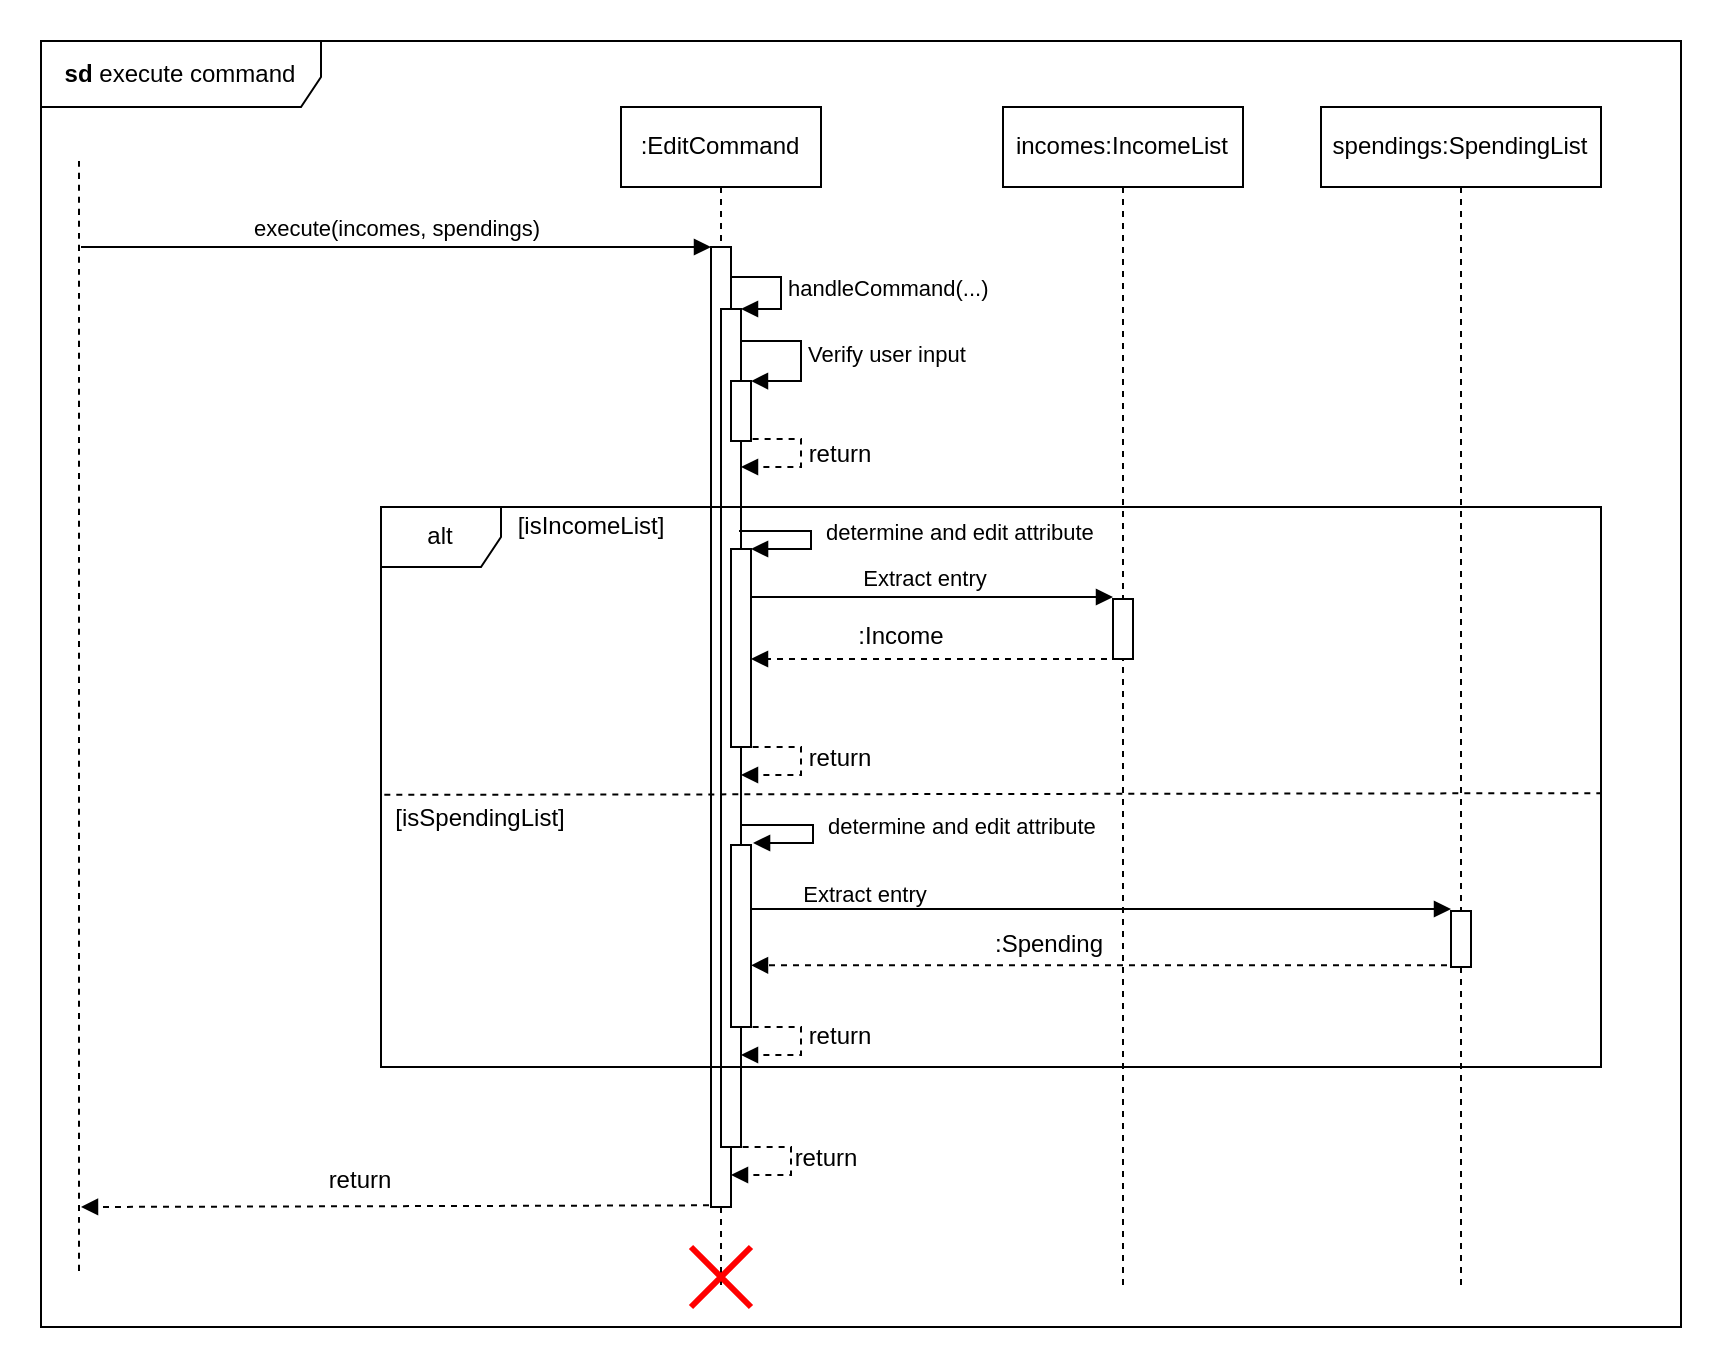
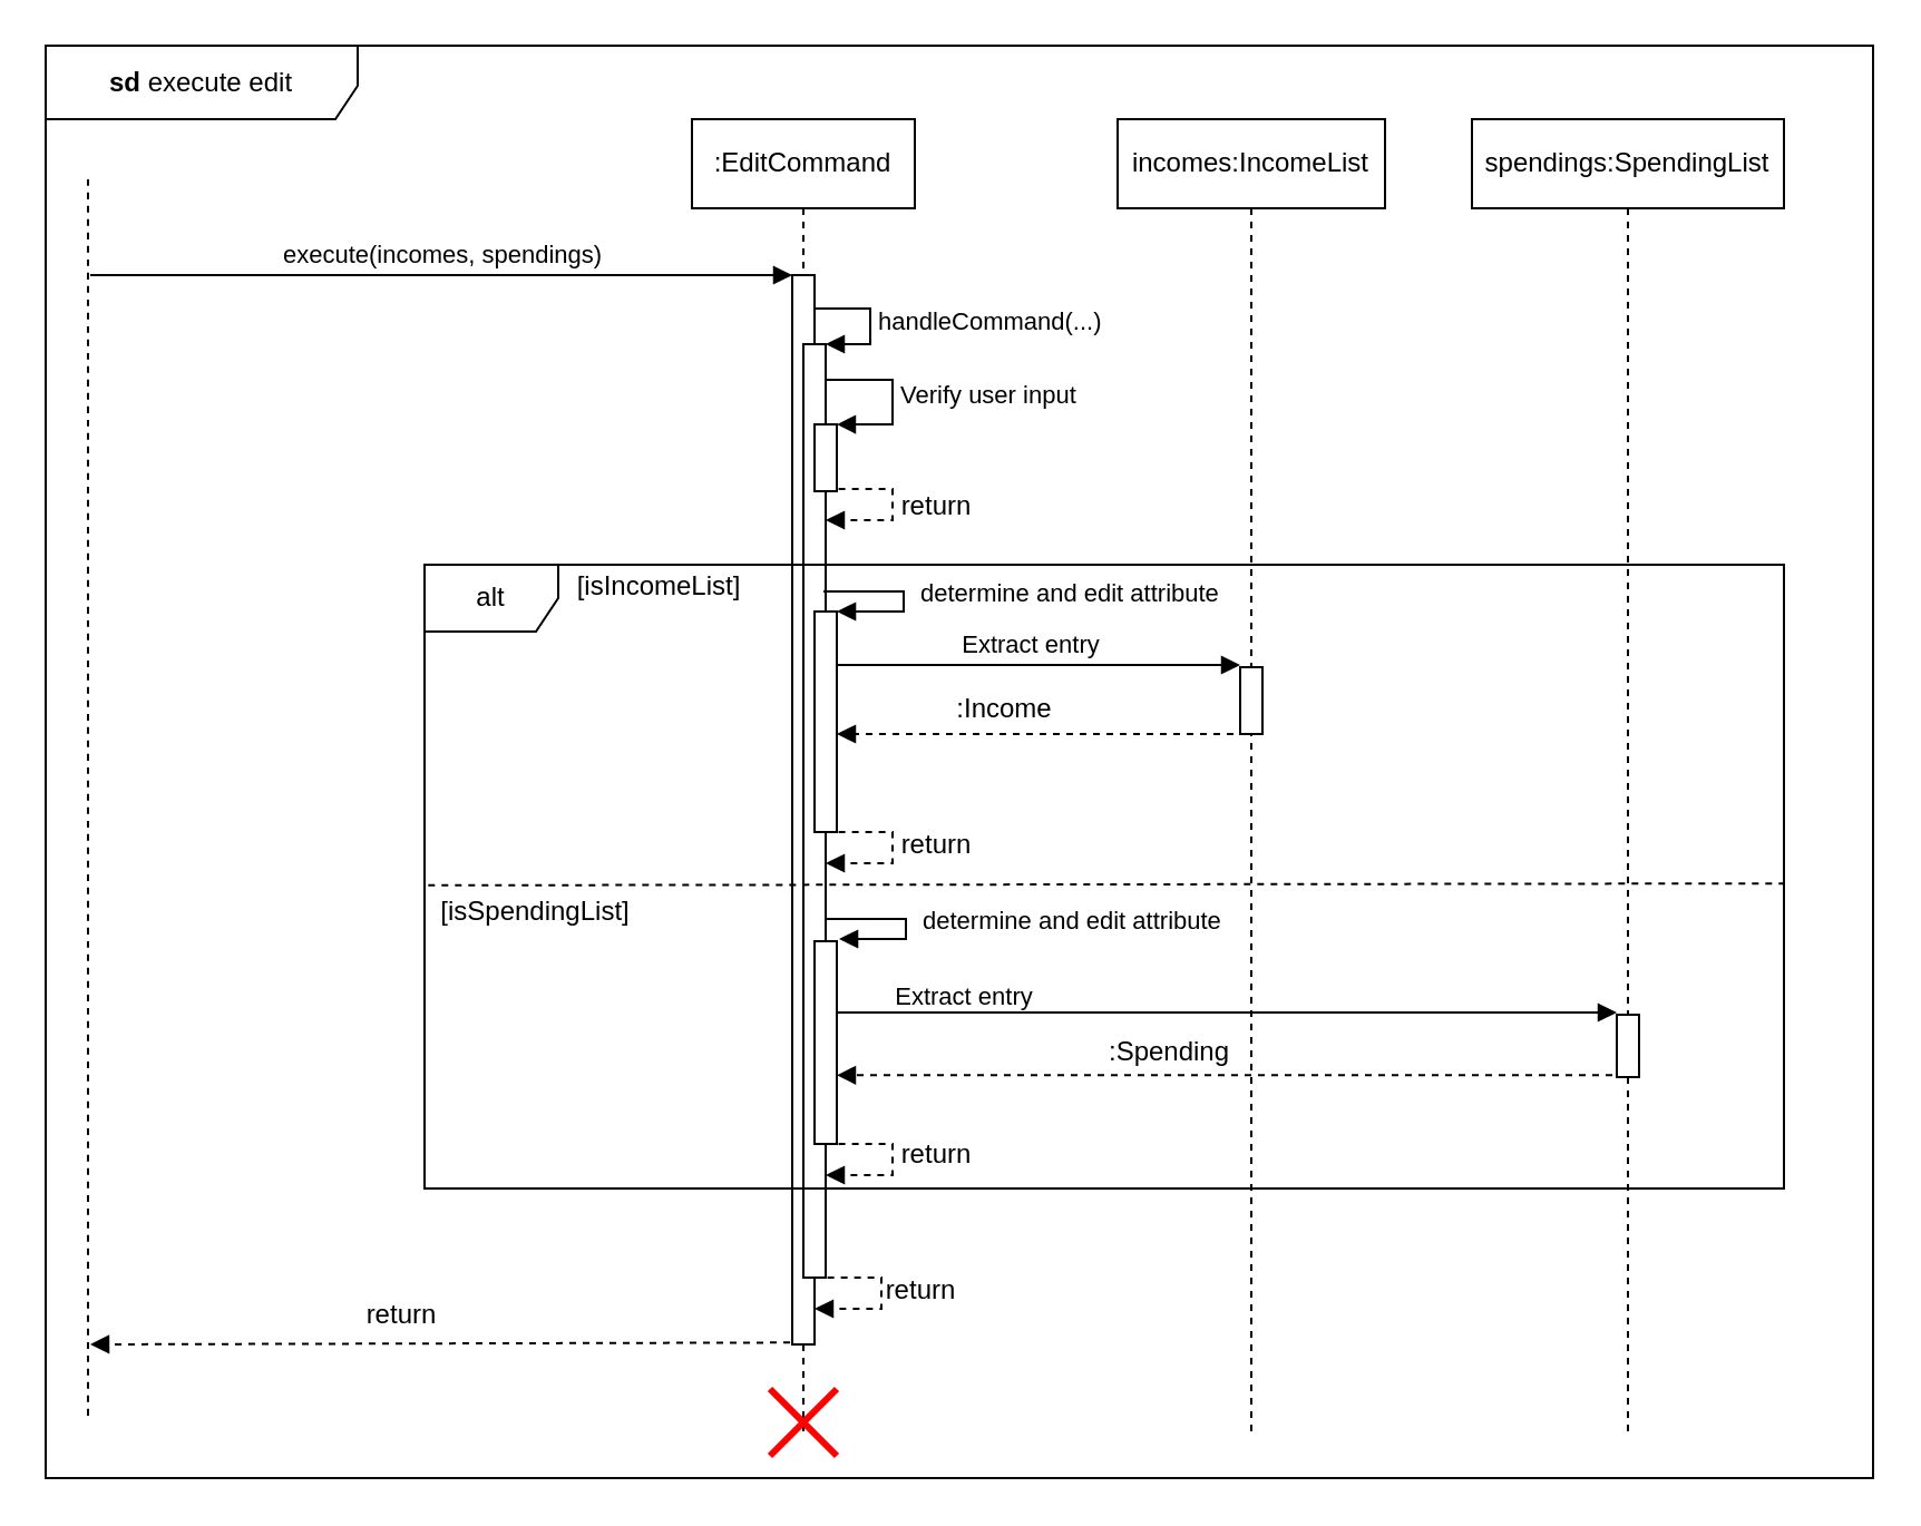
  <mxCell id="0" />
  <mxCell id="1" parent="0" />
  <mxCell id="2" value="execute(incomes, spendings)" style="html=1;verticalAlign=bottom;endArrow=block;curved=0;rounded=0;" parent="1" edge="1"><mxGeometry width="80" relative="1" as="geometry"><mxPoint x="40" y="123" as="sourcePoint" /><mxPoint x="355" y="123" as="targetPoint" /></mxGeometry></mxCell>
  <mxCell id="3" value=":EditCommand" style="shape=umlLifeline;perimeter=lifelinePerimeter;whiteSpace=wrap;html=1;container=1;dropTarget=0;collapsible=0;recursiveResize=0;outlineConnect=0;portConstraint=eastwest;newEdgeStyle={&quot;curved&quot;:0,&quot;rounded&quot;:0};" parent="1" vertex="1"><mxGeometry x="310" y="53" width="100" height="590" as="geometry" /></mxCell>
  <mxCell id="4" value="" style="html=1;points=[[0,0,0,0,5],[0,1,0,0,-5],[1,0,0,0,5],[1,1,0,0,-5]];perimeter=orthogonalPerimeter;outlineConnect=0;targetShapes=umlLifeline;portConstraint=eastwest;newEdgeStyle={&quot;curved&quot;:0,&quot;rounded&quot;:0};" parent="3" vertex="1"><mxGeometry x="45" y="70" width="10" height="480" as="geometry" /></mxCell>
  <mxCell id="5" value="&lt;br&gt;Verify user input" style="html=1;align=left;spacingLeft=2;endArrow=block;rounded=0;edgeStyle=orthogonalEdgeStyle;curved=0;rounded=0;" parent="3" edge="1"><mxGeometry x="-0.06" relative="1" as="geometry"><mxPoint x="60" y="107" as="sourcePoint" /><Array as="points"><mxPoint x="60" y="117" /><mxPoint x="90" y="117" /><mxPoint x="90" y="137" /></Array><mxPoint x="65" y="137.034" as="targetPoint" /><mxPoint as="offset" /></mxGeometry></mxCell>
  <mxCell id="6" value="" style="html=1;points=[[0,0,0,0,5],[0,1,0,0,-5],[1,0,0,0,5],[1,1,0,0,-5]];perimeter=orthogonalPerimeter;outlineConnect=0;targetShapes=umlLifeline;portConstraint=eastwest;newEdgeStyle={&quot;curved&quot;:0,&quot;rounded&quot;:0};" parent="1" vertex="1"><mxGeometry x="360" y="154" width="10" height="419" as="geometry" /></mxCell>
  <mxCell id="7" value="alt" style="shape=umlFrame;whiteSpace=wrap;html=1;pointerEvents=0;" parent="1" vertex="1"><mxGeometry x="190" y="253" width="610" height="280" as="geometry" /></mxCell>
  <mxCell id="8" value="" style="shape=umlDestroy;whiteSpace=wrap;html=1;strokeWidth=3;targetShapes=umlLifeline;fillColor=#ffcccc;strokeColor=#FF0000;fillStyle=solid;" parent="1" vertex="1"><mxGeometry x="345" y="623" width="30" height="30" as="geometry" /></mxCell>
  <mxCell id="9" value="incomes:IncomeList" style="shape=umlLifeline;perimeter=lifelinePerimeter;whiteSpace=wrap;html=1;container=1;dropTarget=0;collapsible=0;recursiveResize=0;outlineConnect=0;portConstraint=eastwest;newEdgeStyle={&quot;curved&quot;:0,&quot;rounded&quot;:0};" parent="1" vertex="1"><mxGeometry x="501" y="53" width="120" height="590" as="geometry" /></mxCell>
  <mxCell id="10" value="" style="html=1;points=[[0,0,0,0,5],[0,1,0,0,-5],[1,0,0,0,5],[1,1,0,0,-5]];perimeter=orthogonalPerimeter;outlineConnect=0;targetShapes=umlLifeline;portConstraint=eastwest;newEdgeStyle={&quot;curved&quot;:0,&quot;rounded&quot;:0};" parent="9" vertex="1"><mxGeometry x="55" y="246" width="10" height="30" as="geometry" /></mxCell>
  <mxCell id="11" value="spendings:SpendingList" style="shape=umlLifeline;perimeter=lifelinePerimeter;whiteSpace=wrap;html=1;container=1;dropTarget=0;collapsible=0;recursiveResize=0;outlineConnect=0;portConstraint=eastwest;newEdgeStyle={&quot;curved&quot;:0,&quot;rounded&quot;:0};" parent="1" vertex="1"><mxGeometry x="660" y="53" width="140" height="590" as="geometry" /></mxCell>
  <mxCell id="12" value="" style="html=1;points=[[0,0,0,0,5],[0,1,0,0,-5],[1,0,0,0,5],[1,1,0,0,-5]];perimeter=orthogonalPerimeter;outlineConnect=0;targetShapes=umlLifeline;portConstraint=eastwest;newEdgeStyle={&quot;curved&quot;:0,&quot;rounded&quot;:0};" parent="11" vertex="1"><mxGeometry x="65" y="402" width="10" height="28" as="geometry" /></mxCell>
  <mxCell id="13" value="[isIncomeList]" style="text;html=1;align=center;verticalAlign=middle;resizable=0;points=[];autosize=1;strokeColor=none;fillColor=none;" parent="1" vertex="1"><mxGeometry x="245" y="248" width="100" height="30" as="geometry" /></mxCell>
  <mxCell id="14" value="[isSpendingList]" style="text;strokeColor=none;align=center;fillColor=none;html=1;verticalAlign=middle;whiteSpace=wrap;rounded=0;" parent="1" vertex="1"><mxGeometry x="210" y="394" width="60" height="30" as="geometry" /></mxCell>
  <mxCell id="15" value="Extract entry" style="html=1;verticalAlign=bottom;endArrow=block;curved=0;rounded=0;" parent="1" edge="1"><mxGeometry x="0.002" width="80" relative="1" as="geometry"><mxPoint x="368" y="298" as="sourcePoint" /><mxPoint x="556" y="298" as="targetPoint" /><mxPoint as="offset" /></mxGeometry></mxCell>
  <mxCell id="16" value="Extract entry" style="html=1;verticalAlign=bottom;endArrow=block;curved=0;rounded=0;entryX=0.5;entryY=0;entryDx=0;entryDy=0;entryPerimeter=0;" parent="1" edge="1"><mxGeometry x="-0.627" y="-2" width="80" relative="1" as="geometry"><mxPoint x="365" y="454" as="sourcePoint" /><mxPoint x="725" y="454" as="targetPoint" /><mxPoint as="offset" /></mxGeometry></mxCell>
  <mxCell id="17" value="handleCommand(...)" style="html=1;align=left;spacingLeft=2;endArrow=block;rounded=0;edgeStyle=orthogonalEdgeStyle;curved=0;rounded=0;entryX=1;entryY=0;entryDx=0;entryDy=0;entryPerimeter=0;" parent="1" source="4" target="6" edge="1"><mxGeometry relative="1" as="geometry"><mxPoint x="371" y="138" as="sourcePoint" /><Array as="points"><mxPoint x="390" y="138" /><mxPoint x="390" y="154" /></Array><mxPoint x="376" y="162" as="targetPoint" /></mxGeometry></mxCell>
  <mxCell id="18" value="" style="html=1;points=[[0,0,0,0,5],[0,1,0,0,-5],[1,0,0,0,5],[1,1,0,0,-5]];perimeter=orthogonalPerimeter;outlineConnect=0;targetShapes=umlLifeline;portConstraint=eastwest;newEdgeStyle={&quot;curved&quot;:0,&quot;rounded&quot;:0};" parent="1" vertex="1"><mxGeometry x="365" y="190" width="10" height="30" as="geometry" /></mxCell>
  <mxCell id="19" value="" style="html=1;points=[[0,0,0,0,5],[0,1,0,0,-5],[1,0,0,0,5],[1,1,0,0,-5]];perimeter=orthogonalPerimeter;outlineConnect=0;targetShapes=umlLifeline;portConstraint=eastwest;newEdgeStyle={&quot;curved&quot;:0,&quot;rounded&quot;:0};" parent="1" vertex="1"><mxGeometry x="365" y="422" width="10" height="91" as="geometry" /></mxCell>
  <mxCell id="20" value="determine and edit attribute" style="html=1;align=left;spacingLeft=2;endArrow=block;rounded=0;edgeStyle=orthogonalEdgeStyle;curved=0;rounded=0;" parent="1" edge="1"><mxGeometry x="-0.013" y="4" relative="1" as="geometry"><mxPoint x="370" y="412" as="sourcePoint" /><Array as="points"><mxPoint x="376" y="412" /><mxPoint x="406" y="412" /><mxPoint x="406" y="422" /></Array><mxPoint x="376.034" y="421" as="targetPoint" /><mxPoint as="offset" /></mxGeometry></mxCell>
  <mxCell id="21" value="determine and edit attribute" style="html=1;align=left;spacingLeft=2;endArrow=block;rounded=0;edgeStyle=orthogonalEdgeStyle;curved=0;rounded=0;" parent="1" edge="1"><mxGeometry x="-0.013" y="4" relative="1" as="geometry"><mxPoint x="369" y="265" as="sourcePoint" /><Array as="points"><mxPoint x="375" y="265" /><mxPoint x="405" y="265" /><mxPoint x="405" y="275" /></Array><mxPoint x="375.034" y="274" as="targetPoint" /><mxPoint as="offset" /></mxGeometry></mxCell>
  <mxCell id="22" value="" style="html=1;points=[[0,0,0,0,5],[0,1,0,0,-5],[1,0,0,0,5],[1,1,0,0,-5]];perimeter=orthogonalPerimeter;outlineConnect=0;targetShapes=umlLifeline;portConstraint=eastwest;newEdgeStyle={&quot;curved&quot;:0,&quot;rounded&quot;:0};" parent="1" vertex="1"><mxGeometry x="365" y="274" width="10" height="99" as="geometry" /></mxCell>
  <mxCell id="23" value="" style="endArrow=block;dashed=1;endFill=1;html=1;rounded=0;" parent="1" target="22" edge="1"><mxGeometry width="160" relative="1" as="geometry"><mxPoint x="553" y="329" as="sourcePoint" /><mxPoint x="393" y="329" as="targetPoint" /></mxGeometry></mxCell>
  <mxCell id="24" value="" style="endArrow=block;dashed=1;endFill=1;html=1;rounded=0;" parent="1" edge="1"><mxGeometry width="160" relative="1" as="geometry"><mxPoint x="723" y="482.16" as="sourcePoint" /><mxPoint x="375" y="482.16" as="targetPoint" /></mxGeometry></mxCell>
  <mxCell id="25" value="" style="endArrow=block;dashed=1;endFill=1;html=1;rounded=0;" parent="1" target="6" edge="1"><mxGeometry width="160" relative="1" as="geometry"><mxPoint x="375.81" y="219" as="sourcePoint" /><mxPoint x="420" y="243" as="targetPoint" /><Array as="points"><mxPoint x="400" y="219" /><mxPoint x="400" y="233" /></Array></mxGeometry></mxCell>
  <mxCell id="26" value="" style="endArrow=block;dashed=1;endFill=1;html=1;rounded=0;" parent="1" edge="1"><mxGeometry width="160" relative="1" as="geometry"><mxPoint x="375.81" y="373" as="sourcePoint" /><mxPoint x="370" y="387" as="targetPoint" /><Array as="points"><mxPoint x="400" y="373" /><mxPoint x="400" y="387" /></Array></mxGeometry></mxCell>
  <mxCell id="27" value="" style="endArrow=block;dashed=1;endFill=1;html=1;rounded=0;" parent="1" edge="1"><mxGeometry width="160" relative="1" as="geometry"><mxPoint x="375.81" y="513" as="sourcePoint" /><mxPoint x="370" y="527" as="targetPoint" /><Array as="points"><mxPoint x="400" y="513" /><mxPoint x="400" y="527" /></Array></mxGeometry></mxCell>
  <mxCell id="28" value="" style="endArrow=block;dashed=1;endFill=1;html=1;rounded=0;" parent="1" edge="1"><mxGeometry width="160" relative="1" as="geometry"><mxPoint x="370.81" y="573" as="sourcePoint" /><mxPoint x="365" y="587" as="targetPoint" /><Array as="points"><mxPoint x="395" y="573" /><mxPoint x="395" y="587" /></Array></mxGeometry></mxCell>
  <mxCell id="29" value="" style="endArrow=block;dashed=1;endFill=1;html=1;rounded=0;" parent="1" edge="1"><mxGeometry width="160" relative="1" as="geometry"><mxPoint x="354" y="602.16" as="sourcePoint" /><mxPoint x="40" y="603" as="targetPoint" /></mxGeometry></mxCell>
  <mxCell id="30" value=":Income" style="text;html=1;align=center;verticalAlign=middle;resizable=0;points=[];autosize=1;strokeColor=none;fillColor=none;" parent="1" vertex="1"><mxGeometry x="415" y="303" width="70" height="30" as="geometry" /></mxCell>
  <mxCell id="31" value=":Spending" style="text;html=1;align=center;verticalAlign=middle;resizable=0;points=[];autosize=1;strokeColor=none;fillColor=none;" parent="1" vertex="1"><mxGeometry x="484" y="457" width="80" height="30" as="geometry" /></mxCell>
  <mxCell id="32" value="return" style="text;strokeColor=none;align=center;fillColor=none;html=1;verticalAlign=middle;whiteSpace=wrap;rounded=0;" parent="1" vertex="1"><mxGeometry x="390" y="212" width="60" height="30" as="geometry" /></mxCell>
  <mxCell id="33" value="return" style="text;strokeColor=none;align=center;fillColor=none;html=1;verticalAlign=middle;whiteSpace=wrap;rounded=0;" parent="1" vertex="1"><mxGeometry x="390" y="364" width="60" height="30" as="geometry" /></mxCell>
  <mxCell id="34" value="return" style="text;strokeColor=none;align=center;fillColor=none;html=1;verticalAlign=middle;whiteSpace=wrap;rounded=0;" parent="1" vertex="1"><mxGeometry x="390" y="503" width="60" height="30" as="geometry" /></mxCell>
  <mxCell id="35" value="return" style="text;strokeColor=none;align=center;fillColor=none;html=1;verticalAlign=middle;whiteSpace=wrap;rounded=0;" parent="1" vertex="1"><mxGeometry x="383" y="564" width="60" height="30" as="geometry" /></mxCell>
  <mxCell id="36" value="return" style="text;strokeColor=none;align=center;fillColor=none;html=1;verticalAlign=middle;whiteSpace=wrap;rounded=0;" parent="1" vertex="1"><mxGeometry x="150" y="575" width="60" height="30" as="geometry" /></mxCell>
  <mxCell id="37" value="" style="endArrow=none;dashed=1;html=1;rounded=0;entryX=1.004;entryY=0.511;entryDx=0;entryDy=0;entryPerimeter=0;exitX=0.006;exitY=0.514;exitDx=0;exitDy=0;exitPerimeter=0;" parent="1" edge="1"><mxGeometry width="50" height="50" relative="1" as="geometry"><mxPoint x="191.66" y="396.92" as="sourcePoint" /><mxPoint x="800.44" y="396.08" as="targetPoint" /></mxGeometry></mxCell>
- <mxCell id="38" value="&lt;b&gt;sd&lt;/b&gt; execute command" style="shape=umlFrame;whiteSpace=wrap;html=1;pointerEvents=0;width=140;height=33;" parent="1" vertex="1"><mxGeometry x="20" y="20" width="820" height="643" as="geometry" /></mxCell>
+ <mxCell id="38" value="&lt;b&gt;sd&lt;/b&gt; execute edit" style="shape=umlFrame;whiteSpace=wrap;html=1;pointerEvents=0;width=140;height=33;" parent="1" vertex="1"><mxGeometry x="20" y="20" width="820" height="643" as="geometry" /></mxCell>
  <mxCell id="39" value="" style="endArrow=none;dashed=1;html=1;rounded=0;fontSize=12;startSize=8;endSize=8;curved=1;" parent="1" edge="1"><mxGeometry width="50" height="50" relative="1" as="geometry"><mxPoint x="39" y="80" as="sourcePoint" /><mxPoint x="39" y="638" as="targetPoint" /></mxGeometry></mxCell>
